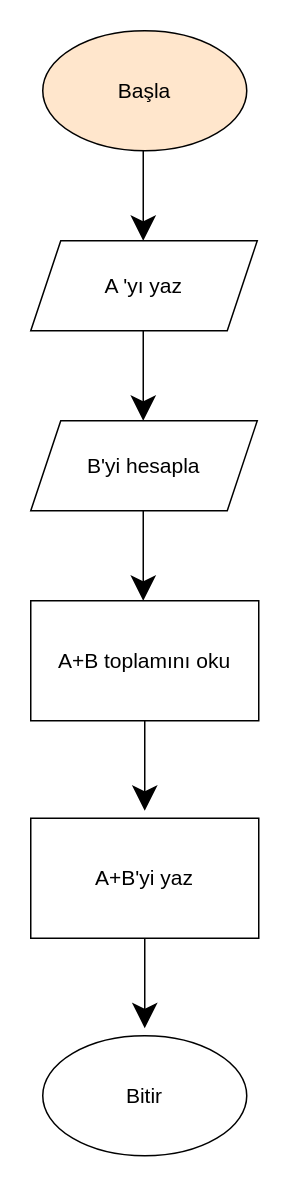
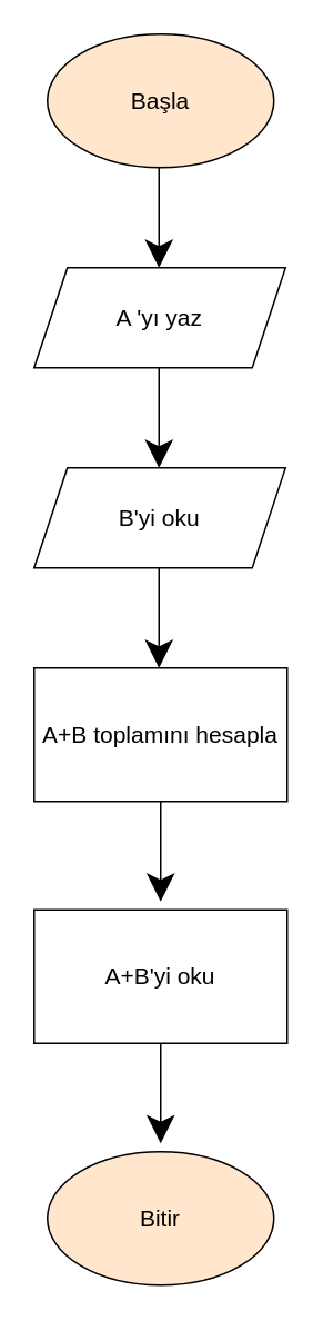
  <mxCell id="0" />
  <mxCell id="1" parent="0" />
  <mxCell id="2" value="&lt;font style=&quot;font-size: 14px&quot;&gt;Başla&lt;/font&gt;" style="ellipse;whiteSpace=wrap;html=1;hachureGap=4;pointerEvents=0;fillColor=#ffe6cc;" vertex="1" parent="1"><mxGeometry x="28" y="20" width="136" height="80" as="geometry" /></mxCell>
  <mxCell id="3" value="&lt;font style=&quot;font-size: 14px&quot;&gt;A 'yı yaz&lt;/font&gt;" style="shape=parallelogram;perimeter=parallelogramPerimeter;whiteSpace=wrap;html=1;fixedSize=1;hachureGap=4;pointerEvents=0;strokeWidth=1;" vertex="1" parent="1"><mxGeometry x="20" y="160" width="151" height="60" as="geometry" /></mxCell>
  <mxCell id="4" value="" style="endArrow=classic;html=1;startSize=14;endSize=14;sourcePerimeterSpacing=8;targetPerimeterSpacing=8;" edge="1" parent="1"><mxGeometry width="50" height="50" relative="1" as="geometry"><mxPoint x="95" y="220" as="sourcePoint" /><mxPoint x="95" y="280" as="targetPoint" /></mxGeometry></mxCell>
- <mxCell id="5" value="&lt;font style=&quot;font-size: 14px&quot;&gt;B'yi hesapla&lt;/font&gt;" style="shape=parallelogram;perimeter=parallelogramPerimeter;whiteSpace=wrap;html=1;fixedSize=1;hachureGap=4;pointerEvents=0;strokeWidth=1;" vertex="1" parent="1"><mxGeometry x="20" y="280" width="151" height="60" as="geometry" /></mxCell>
+ <mxCell id="5" value="&lt;font style=&quot;font-size: 14px&quot;&gt;B'yi oku&lt;/font&gt;" style="shape=parallelogram;perimeter=parallelogramPerimeter;whiteSpace=wrap;html=1;fixedSize=1;hachureGap=4;pointerEvents=0;strokeWidth=1;" vertex="1" parent="1"><mxGeometry x="20" y="280" width="151" height="60" as="geometry" /></mxCell>
  <mxCell id="6" value="" style="endArrow=classic;html=1;startSize=14;endSize=14;sourcePerimeterSpacing=8;targetPerimeterSpacing=8;" edge="1" parent="1"><mxGeometry width="50" height="50" relative="1" as="geometry"><mxPoint x="95" y="100" as="sourcePoint" /><mxPoint x="95" y="160" as="targetPoint" /></mxGeometry></mxCell>
  <mxCell id="7" value="" style="endArrow=classic;html=1;startSize=14;endSize=14;sourcePerimeterSpacing=8;targetPerimeterSpacing=8;" edge="1" parent="1"><mxGeometry width="50" height="50" relative="1" as="geometry"><mxPoint x="95" y="340" as="sourcePoint" /><mxPoint x="95" y="400" as="targetPoint" /></mxGeometry></mxCell>
- <mxCell id="8" value="&lt;font style=&quot;font-size: 14px&quot;&gt;A+B toplamını oku&lt;/font&gt;" style="rounded=0;whiteSpace=wrap;html=1;hachureGap=4;pointerEvents=0;strokeWidth=1;gradientColor=none;" vertex="1" parent="1"><mxGeometry x="20" y="400" width="152" height="80" as="geometry" /></mxCell>
+ <mxCell id="8" value="&lt;font style=&quot;font-size: 14px&quot;&gt;A+B toplamını hesapla&lt;/font&gt;" style="rounded=0;whiteSpace=wrap;html=1;hachureGap=4;pointerEvents=0;strokeWidth=1;gradientColor=none;" vertex="1" parent="1"><mxGeometry x="20" y="400" width="152" height="80" as="geometry" /></mxCell>
  <mxCell id="9" value="" style="endArrow=classic;html=1;startSize=14;endSize=14;sourcePerimeterSpacing=8;targetPerimeterSpacing=8;" edge="1" parent="1"><mxGeometry width="50" height="50" relative="1" as="geometry"><mxPoint x="96" y="480" as="sourcePoint" /><mxPoint x="96" y="540" as="targetPoint" /></mxGeometry></mxCell>
- <mxCell id="10" value="&lt;span style=&quot;font-size: 14px&quot;&gt;A+B'yi yaz&lt;/span&gt;" style="rounded=0;whiteSpace=wrap;html=1;hachureGap=4;pointerEvents=0;strokeWidth=1;gradientColor=none;" vertex="1" parent="1"><mxGeometry x="20" y="545" width="152" height="80" as="geometry" /></mxCell>
+ <mxCell id="10" value="&lt;span style=&quot;font-size: 14px&quot;&gt;A+B'yi oku&lt;/span&gt;" style="rounded=0;whiteSpace=wrap;html=1;hachureGap=4;pointerEvents=0;strokeWidth=1;gradientColor=none;" vertex="1" parent="1"><mxGeometry x="20" y="545" width="152" height="80" as="geometry" /></mxCell>
  <mxCell id="11" value="" style="endArrow=classic;html=1;startSize=14;endSize=14;sourcePerimeterSpacing=8;targetPerimeterSpacing=8;" edge="1" parent="1"><mxGeometry width="50" height="50" relative="1" as="geometry"><mxPoint x="96" y="625" as="sourcePoint" /><mxPoint x="96" y="685" as="targetPoint" /></mxGeometry></mxCell>
- <mxCell id="12" value="&lt;span style=&quot;font-size: 14px&quot;&gt;Bitir&lt;/span&gt;" style="ellipse;whiteSpace=wrap;html=1;hachureGap=4;pointerEvents=0;" vertex="1" parent="1"><mxGeometry x="28" y="690" width="136" height="80" as="geometry" /></mxCell>
+ <mxCell id="12" value="&lt;span style=&quot;font-size: 14px&quot;&gt;Bitir&lt;/span&gt;" style="ellipse;whiteSpace=wrap;html=1;hachureGap=4;pointerEvents=0;fillColor=#ffe6cc;" vertex="1" parent="1"><mxGeometry x="28" y="690" width="136" height="80" as="geometry" /></mxCell>
